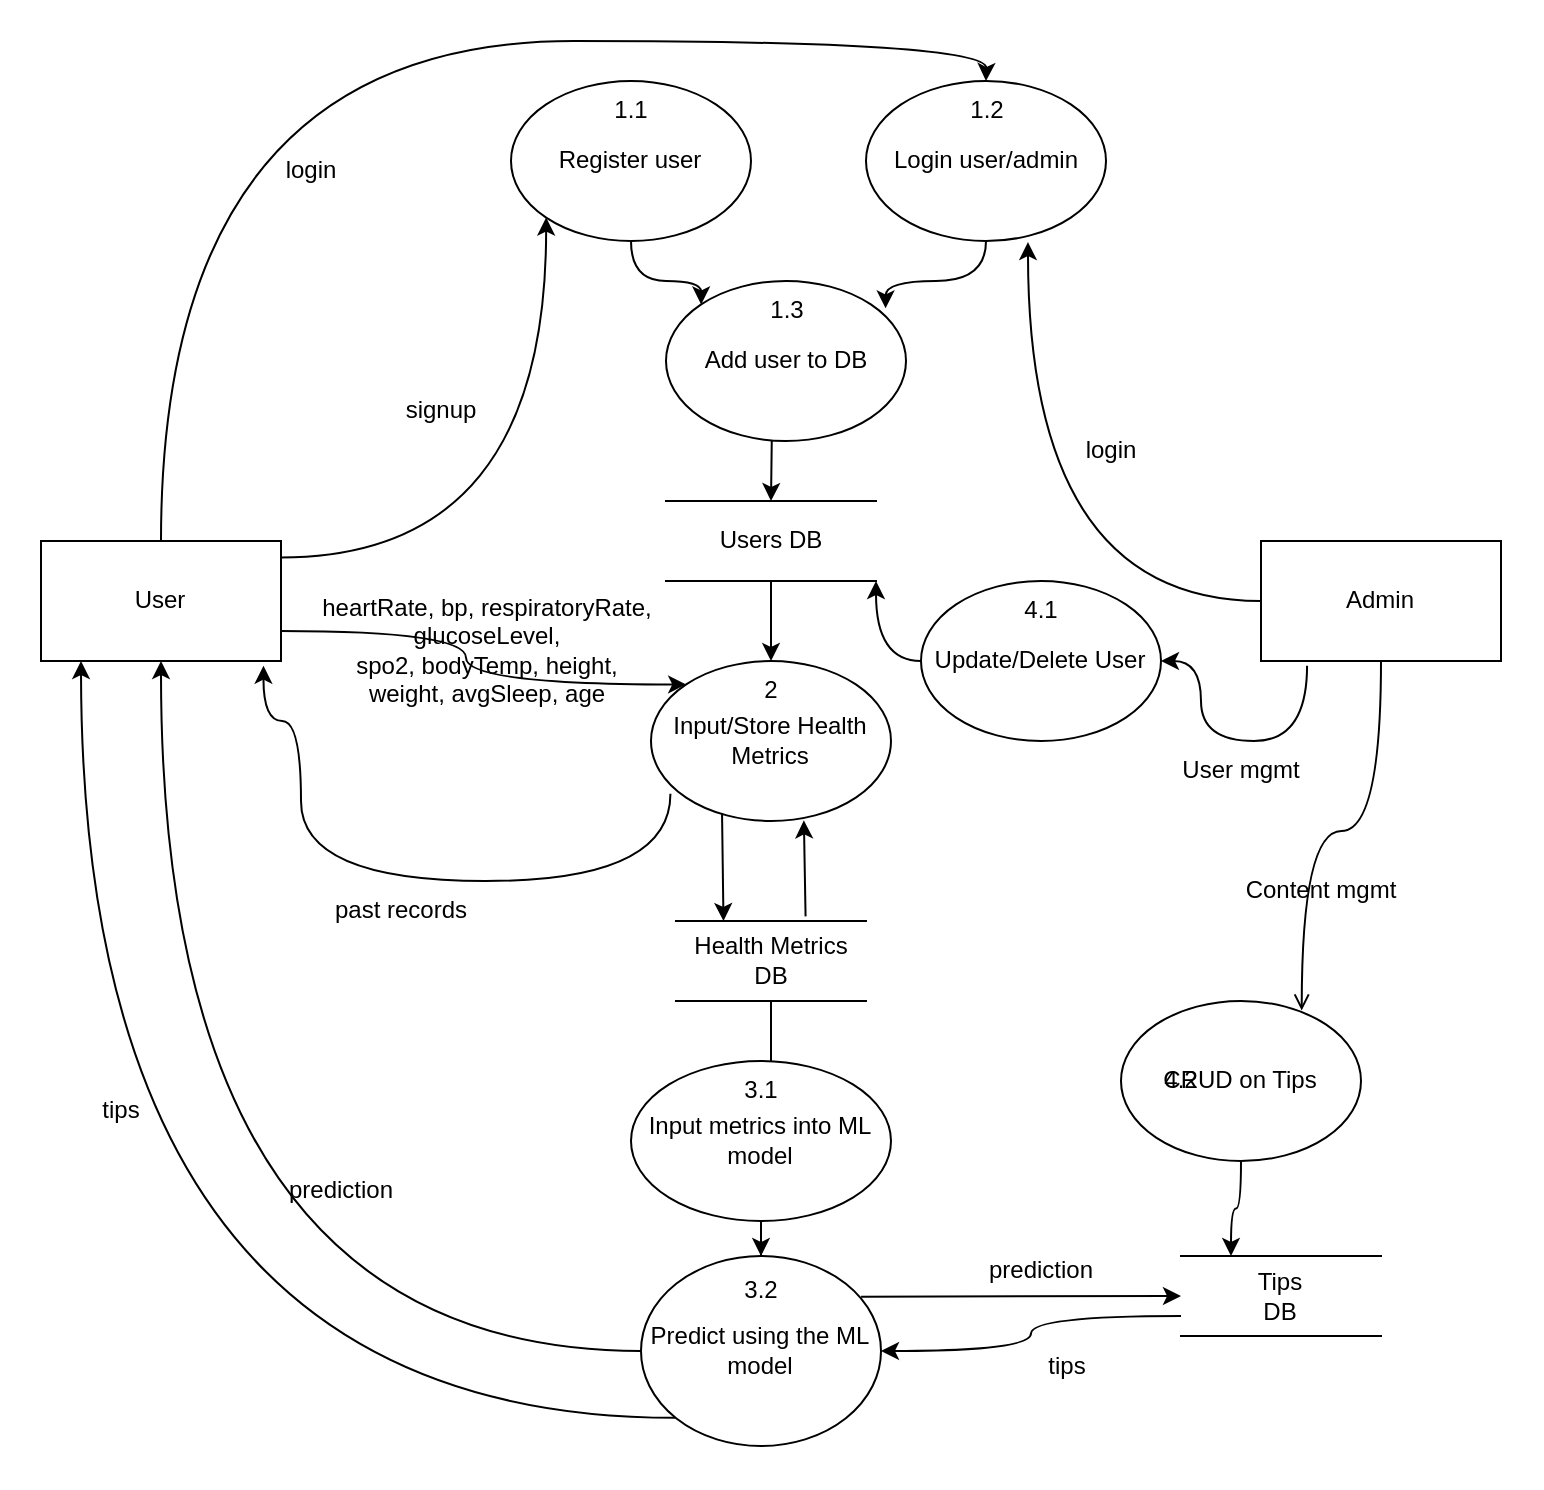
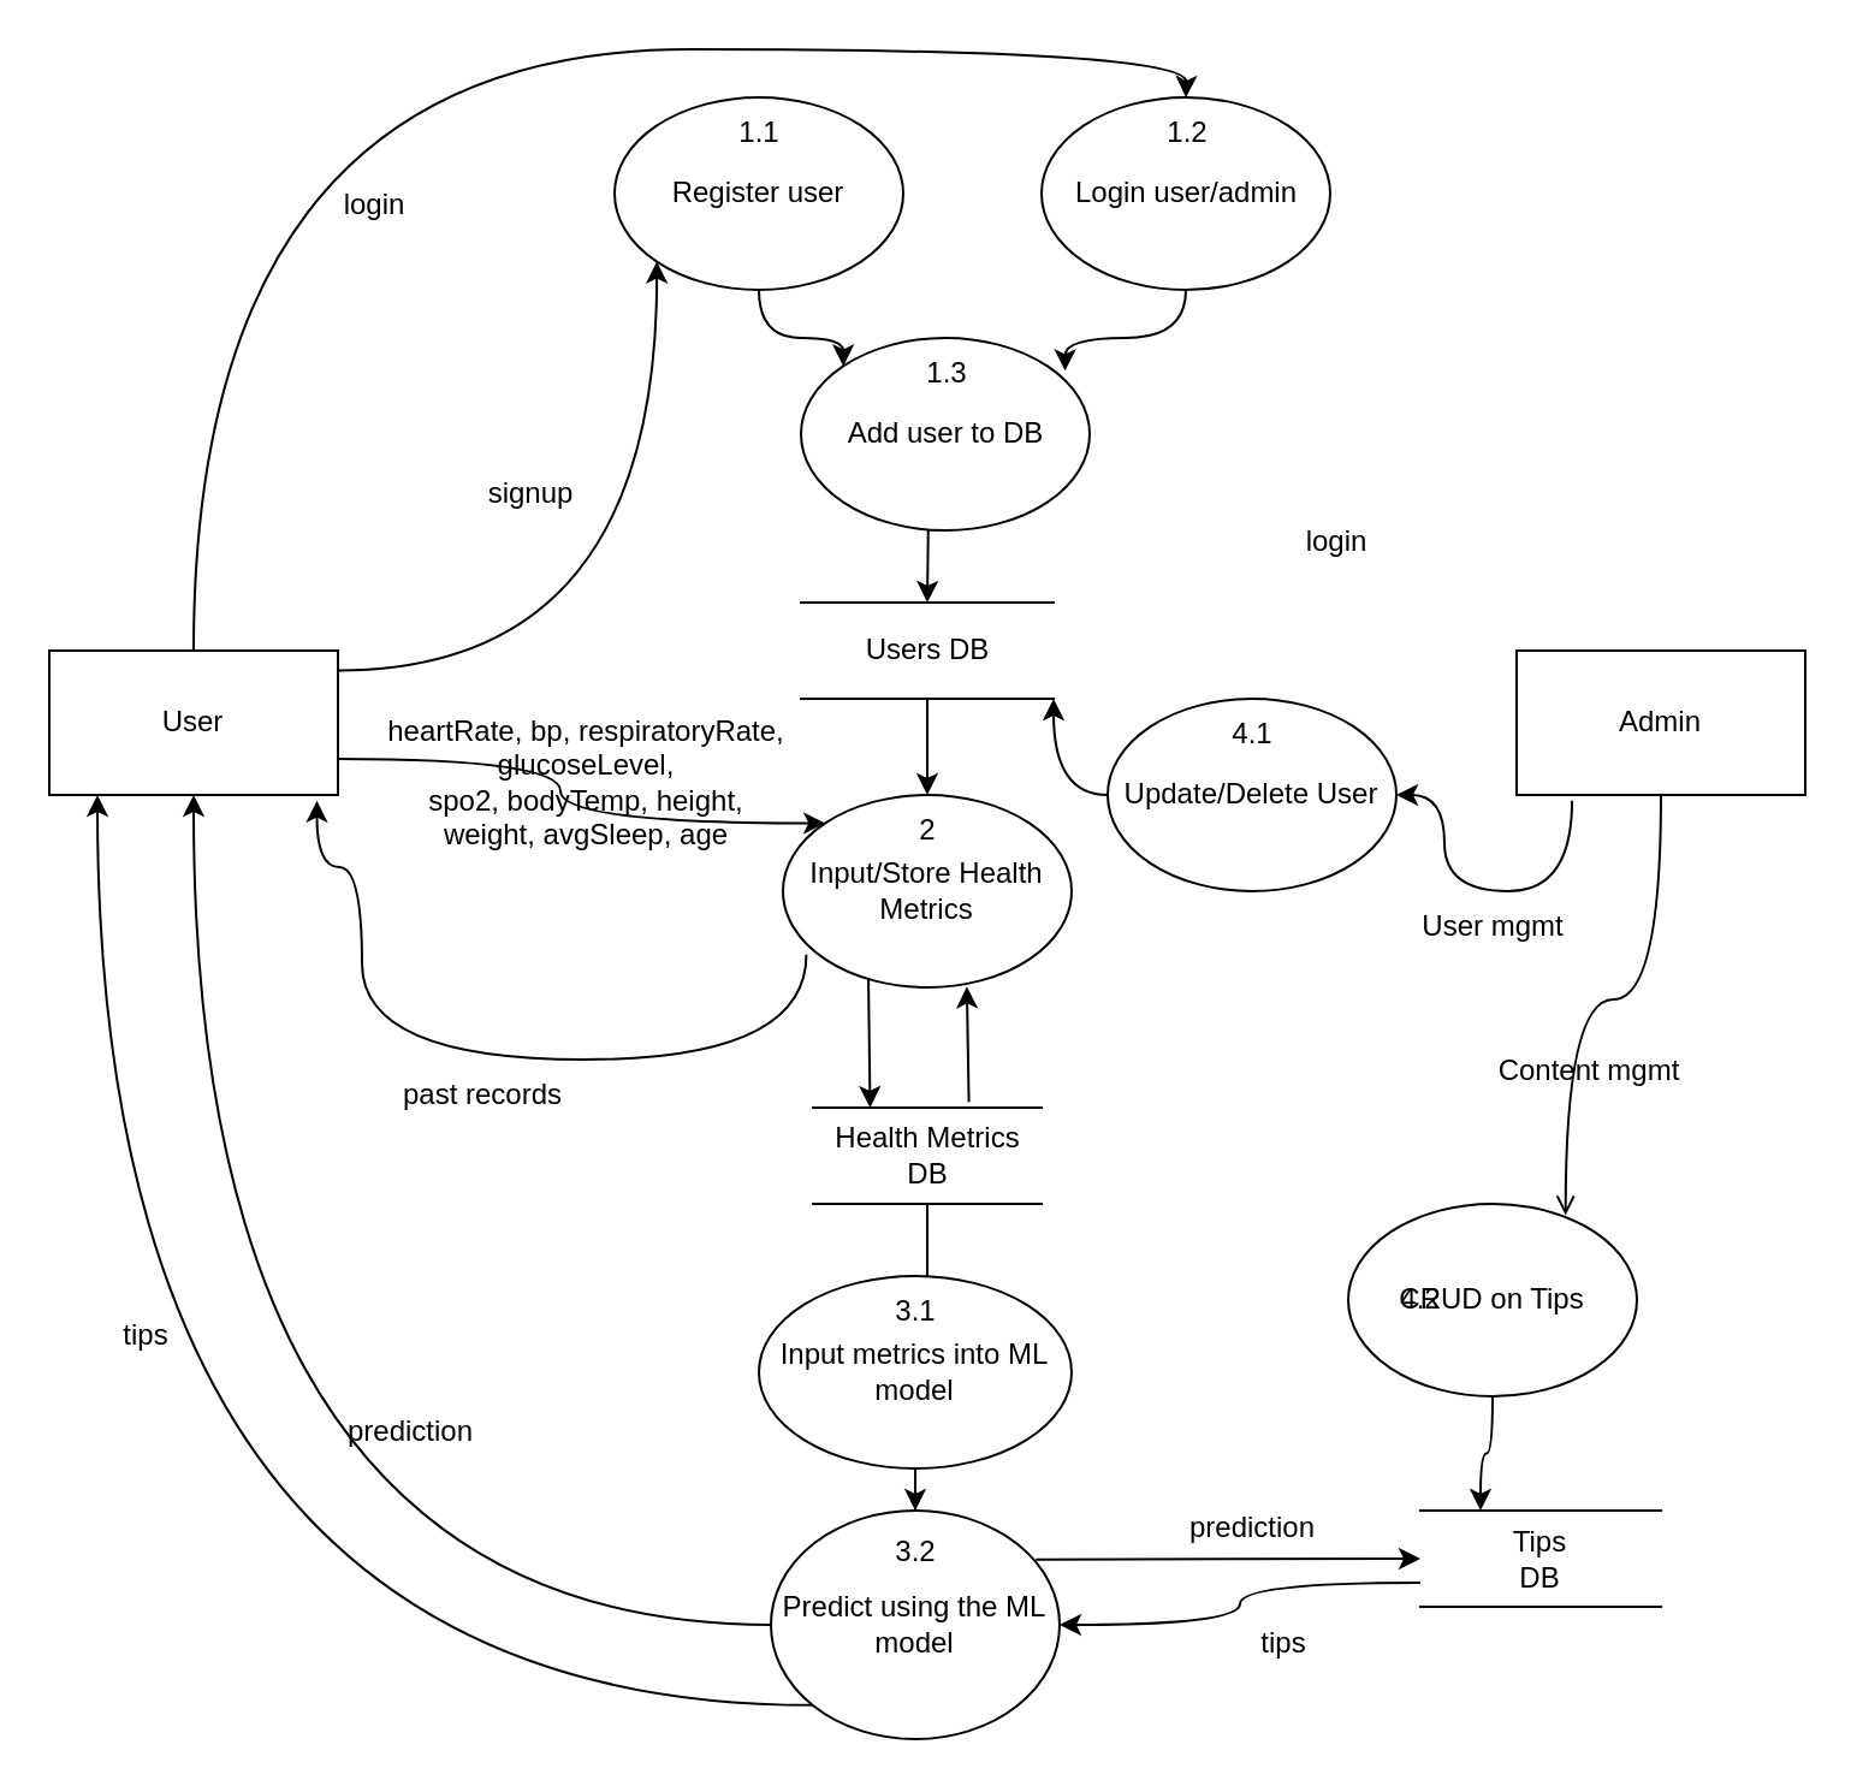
  <mxCell id="0" />
  <mxCell id="1" parent="0" />
  <mxCell id="2" style="edgeStyle=orthogonalEdgeStyle;rounded=0;orthogonalLoop=1;jettySize=auto;html=1;entryX=0;entryY=1;entryDx=0;entryDy=0;curved=1;exitX=1;exitY=0.137;exitDx=0;exitDy=0;exitPerimeter=0;" parent="1" source="4" target="26" edge="1"><mxGeometry relative="1" as="geometry"><mxPoint x="325" y="130" as="targetPoint" /></mxGeometry></mxCell>
  <mxCell id="3" style="edgeStyle=orthogonalEdgeStyle;rounded=0;orthogonalLoop=1;jettySize=auto;html=1;curved=1;" parent="1" source="4" target="27" edge="1"><mxGeometry relative="1" as="geometry"><mxPoint x="330.04" y="150" as="targetPoint" /><Array as="points"><mxPoint x="80" y="20" /><mxPoint x="493" y="20" /></Array></mxGeometry></mxCell>
  <mxCell id="4" value="User" style="rounded=0;whiteSpace=wrap;html=1;" parent="1" vertex="1"><mxGeometry x="20" y="270" width="120" height="60" as="geometry" /></mxCell>
- <mxCell id="5" style="edgeStyle=orthogonalEdgeStyle;rounded=0;orthogonalLoop=1;jettySize=auto;html=1;entryX=0.675;entryY=1.007;entryDx=0;entryDy=0;curved=1;entryPerimeter=0;" parent="1" source="7" target="27" edge="1"><mxGeometry relative="1" as="geometry"><mxPoint x="445" y="130" as="targetPoint" /></mxGeometry></mxCell>
  <mxCell id="6" style="edgeStyle=orthogonalEdgeStyle;rounded=0;orthogonalLoop=1;jettySize=auto;html=1;curved=1;exitX=0.192;exitY=1.039;exitDx=0;exitDy=0;exitPerimeter=0;" parent="1" source="7" target="48" edge="1"><mxGeometry relative="1" as="geometry"><Array as="points"><mxPoint x="653" y="370" /><mxPoint x="600" y="370" /><mxPoint x="600" y="330" /></Array></mxGeometry></mxCell>
  <mxCell id="7" value="Admin" style="rounded=0;whiteSpace=wrap;html=1;" parent="1" vertex="1"><mxGeometry x="630" y="270" width="120" height="60" as="geometry" /></mxCell>
  <mxCell id="8" style="edgeStyle=orthogonalEdgeStyle;rounded=0;orthogonalLoop=1;jettySize=auto;html=1;entryX=0.5;entryY=0;entryDx=0;entryDy=0;" parent="1" target="12" edge="1"><mxGeometry relative="1" as="geometry"><mxPoint x="385" y="170" as="sourcePoint" /></mxGeometry></mxCell>
  <mxCell id="9" style="edgeStyle=orthogonalEdgeStyle;rounded=0;orthogonalLoop=1;jettySize=auto;html=1;exitX=0.917;exitY=0.214;exitDx=0;exitDy=0;exitPerimeter=0;curved=1;" parent="1" source="35" target="16" edge="1"><mxGeometry relative="1" as="geometry"><mxPoint x="445" y="590" as="sourcePoint" /></mxGeometry></mxCell>
  <mxCell id="10" style="edgeStyle=orthogonalEdgeStyle;rounded=0;orthogonalLoop=1;jettySize=auto;html=1;entryX=0.25;entryY=1;entryDx=0;entryDy=0;curved=1;exitX=0;exitY=1;exitDx=0;exitDy=0;" parent="1" source="35" edge="1"><mxGeometry relative="1" as="geometry"><mxPoint x="342.574" y="618.284" as="sourcePoint" /><mxPoint x="40" y="330" as="targetPoint" /></mxGeometry></mxCell>
  <mxCell id="11" style="edgeStyle=orthogonalEdgeStyle;rounded=0;orthogonalLoop=1;jettySize=auto;html=1;exitX=0.5;exitY=1;exitDx=0;exitDy=0;entryX=0.5;entryY=0;entryDx=0;entryDy=0;" parent="1" source="12" target="30" edge="1"><mxGeometry relative="1" as="geometry"><mxPoint x="385" y="330" as="targetPoint" /></mxGeometry></mxCell>
  <mxCell id="12" value="Users DB" style="shape=partialRectangle;whiteSpace=wrap;html=1;left=0;right=0;fillColor=none;" parent="1" vertex="1"><mxGeometry x="332.5" y="250" width="105" height="40" as="geometry" /></mxCell>
  <mxCell id="13" style="edgeStyle=orthogonalEdgeStyle;rounded=0;orthogonalLoop=1;jettySize=auto;html=1;entryX=0.5;entryY=0;entryDx=0;entryDy=0;" parent="1" source="14" edge="1"><mxGeometry relative="1" as="geometry"><mxPoint x="385" y="550" as="targetPoint" /></mxGeometry></mxCell>
  <mxCell id="14" value="Health Metrics&lt;div&gt;DB&lt;/div&gt;" style="shape=partialRectangle;whiteSpace=wrap;html=1;left=0;right=0;fillColor=none;" parent="1" vertex="1"><mxGeometry x="337.5" y="460" width="95" height="40" as="geometry" /></mxCell>
  <mxCell id="15" style="edgeStyle=orthogonalEdgeStyle;rounded=0;orthogonalLoop=1;jettySize=auto;html=1;curved=1;exitX=0;exitY=0.75;exitDx=0;exitDy=0;" parent="1" source="16" target="35" edge="1"><mxGeometry relative="1" as="geometry"><mxPoint x="450" y="590" as="targetPoint" /></mxGeometry></mxCell>
  <mxCell id="16" value="Tips&lt;br&gt;&lt;div&gt;DB&lt;/div&gt;" style="shape=partialRectangle;whiteSpace=wrap;html=1;left=0;right=0;fillColor=none;" parent="1" vertex="1"><mxGeometry x="590" y="627.5" width="100" height="40" as="geometry" /></mxCell>
  <mxCell id="17" value="signup" style="text;html=1;align=center;verticalAlign=middle;resizable=0;points=[];autosize=1;strokeColor=none;fillColor=none;" parent="1" vertex="1"><mxGeometry x="190" y="190" width="60" height="30" as="geometry" /></mxCell>
  <mxCell id="18" value="login" style="text;html=1;align=center;verticalAlign=middle;resizable=0;points=[];autosize=1;strokeColor=none;fillColor=none;" parent="1" vertex="1"><mxGeometry x="530" y="210" width="50" height="30" as="geometry" /></mxCell>
  <mxCell id="19" style="edgeStyle=orthogonalEdgeStyle;rounded=0;orthogonalLoop=1;jettySize=auto;html=1;entryX=0.5;entryY=1;entryDx=0;entryDy=0;curved=1;" parent="1" source="35" target="4" edge="1"><mxGeometry relative="1" as="geometry"><mxPoint x="325" y="590" as="sourcePoint" /></mxGeometry></mxCell>
  <mxCell id="20" value="prediction" style="text;html=1;align=center;verticalAlign=middle;resizable=0;points=[];autosize=1;strokeColor=none;fillColor=none;" parent="1" vertex="1"><mxGeometry x="130" y="580" width="80" height="30" as="geometry" /></mxCell>
  <mxCell id="21" value="tips" style="text;html=1;align=center;verticalAlign=middle;resizable=0;points=[];autosize=1;strokeColor=none;fillColor=none;" parent="1" vertex="1"><mxGeometry x="40" y="540" width="40" height="30" as="geometry" /></mxCell>
  <mxCell id="22" style="edgeStyle=orthogonalEdgeStyle;rounded=0;orthogonalLoop=1;jettySize=auto;html=1;entryX=0;entryY=0;entryDx=0;entryDy=0;curved=1;exitX=1;exitY=0.75;exitDx=0;exitDy=0;" parent="1" source="4" target="30" edge="1"><mxGeometry relative="1" as="geometry"><mxPoint x="326.44" y="386.16" as="targetPoint" /></mxGeometry></mxCell>
  <mxCell id="23" value="heartRate, bp, respiratoryRate,&lt;div&gt;&lt;span style=&quot;background-color: initial;&quot;&gt;&amp;nbsp;glucoseLevel,&amp;nbsp;&lt;/span&gt;&lt;div&gt;&lt;div&gt;spo2, bodyTemp, height,&lt;/div&gt;&lt;div&gt;&lt;span style=&quot;background-color: initial;&quot;&gt;weight, avgSleep, age&lt;/span&gt;&lt;/div&gt;&lt;/div&gt;&lt;/div&gt;" style="text;html=1;align=center;verticalAlign=middle;resizable=0;points=[];autosize=1;strokeColor=none;fillColor=none;" parent="1" vertex="1"><mxGeometry x="147.5" y="290" width="190" height="70" as="geometry" /></mxCell>
  <mxCell id="24" value="login" style="text;html=1;align=center;verticalAlign=middle;resizable=0;points=[];autosize=1;strokeColor=none;fillColor=none;" parent="1" vertex="1"><mxGeometry x="130" width="50" height="30" as="geometry" y="70" /></mxCell>
  <mxCell id="25" style="edgeStyle=orthogonalEdgeStyle;rounded=0;orthogonalLoop=1;jettySize=auto;html=1;entryX=0;entryY=0;entryDx=0;entryDy=0;curved=1;" parent="1" source="26" target="28" edge="1"><mxGeometry relative="1" as="geometry" /></mxCell>
  <mxCell id="26" value="Register user" style="ellipse;whiteSpace=wrap;html=1;" parent="1" vertex="1"><mxGeometry x="255" y="40" width="120" height="80" as="geometry" /></mxCell>
  <mxCell id="27" value="Login user/admin" style="ellipse;whiteSpace=wrap;html=1;" parent="1" vertex="1"><mxGeometry x="432.5" y="40" width="120" height="80" as="geometry" /></mxCell>
  <mxCell id="28" value="Add user to DB" style="ellipse;whiteSpace=wrap;html=1;" parent="1" vertex="1"><mxGeometry x="332.5" y="140" width="120" height="80" as="geometry" /></mxCell>
  <mxCell id="29" style="edgeStyle=orthogonalEdgeStyle;rounded=0;orthogonalLoop=1;jettySize=auto;html=1;entryX=0.915;entryY=0.171;entryDx=0;entryDy=0;entryPerimeter=0;curved=1;" parent="1" source="27" target="28" edge="1"><mxGeometry relative="1" as="geometry" /></mxCell>
  <mxCell id="30" value="Input/Store Health Metrics" style="ellipse;whiteSpace=wrap;html=1;" parent="1" vertex="1"><mxGeometry x="325" y="330" width="120" height="80" as="geometry" /></mxCell>
  <mxCell id="31" style="edgeStyle=orthogonalEdgeStyle;rounded=0;orthogonalLoop=1;jettySize=auto;html=1;entryX=0.25;entryY=0;entryDx=0;entryDy=0;curved=1;" parent="1" source="32" target="16" edge="1"><mxGeometry relative="1" as="geometry" /></mxCell>
  <mxCell id="32" value="CRUD on Tips" style="ellipse;whiteSpace=wrap;html=1;" parent="1" vertex="1"><mxGeometry x="560" y="500" width="120" height="80" as="geometry" /></mxCell>
  <mxCell id="33" style="edgeStyle=orthogonalEdgeStyle;rounded=0;orthogonalLoop=1;jettySize=auto;html=1;entryX=0.5;entryY=0;entryDx=0;entryDy=0;" parent="1" source="34" target="35" edge="1"><mxGeometry relative="1" as="geometry" /></mxCell>
  <mxCell id="34" value="Input metrics into ML model" style="ellipse;whiteSpace=wrap;html=1;" parent="1" vertex="1"><mxGeometry x="315" y="530" width="130" height="80" as="geometry" /></mxCell>
  <mxCell id="35" value="Predict using the ML model" style="ellipse;whiteSpace=wrap;html=1;" parent="1" vertex="1"><mxGeometry x="320" y="627.5" width="120" height="95" as="geometry" /></mxCell>
  <mxCell id="36" value="prediction" style="text;html=1;align=center;verticalAlign=middle;resizable=0;points=[];autosize=1;strokeColor=none;fillColor=none;" parent="1" vertex="1"><mxGeometry x="480" y="620" width="80" height="30" as="geometry" /></mxCell>
  <mxCell id="37" value="tips" style="text;html=1;align=center;verticalAlign=middle;resizable=0;points=[];autosize=1;strokeColor=none;fillColor=none;" parent="1" vertex="1"><mxGeometry x="512.5" y="667.5" width="40" height="30" as="geometry" /></mxCell>
  <mxCell id="38" value="1.1" style="text;html=1;align=center;verticalAlign=middle;resizable=0;points=[];autosize=1;strokeColor=none;fillColor=none;" parent="1" vertex="1"><mxGeometry x="295" y="40" width="40" height="30" as="geometry" /></mxCell>
  <mxCell id="39" value="1.2" style="text;html=1;align=center;verticalAlign=middle;resizable=0;points=[];autosize=1;strokeColor=none;fillColor=none;" parent="1" vertex="1"><mxGeometry x="472.5" y="40" width="40" height="30" as="geometry" /></mxCell>
  <mxCell id="40" value="1.3" style="text;html=1;align=center;verticalAlign=middle;resizable=0;points=[];autosize=1;strokeColor=none;fillColor=none;" parent="1" vertex="1"><mxGeometry x="372.5" y="140" width="40" height="30" as="geometry" /></mxCell>
  <mxCell id="41" value="2" style="text;html=1;align=center;verticalAlign=middle;resizable=0;points=[];autosize=1;strokeColor=none;fillColor=none;" parent="1" vertex="1"><mxGeometry x="370" y="330" width="30" height="30" as="geometry" /></mxCell>
  <mxCell id="42" value="3.1" style="text;html=1;align=center;verticalAlign=middle;resizable=0;points=[];autosize=1;strokeColor=none;fillColor=none;" parent="1" vertex="1"><mxGeometry x="360" y="530" width="40" height="30" as="geometry" /></mxCell>
  <mxCell id="43" value="3.2" style="text;html=1;align=center;verticalAlign=middle;resizable=0;points=[];autosize=1;strokeColor=none;fillColor=none;" parent="1" vertex="1"><mxGeometry x="360" y="630" width="40" height="30" as="geometry" /></mxCell>
  <mxCell id="44" style="edgeStyle=orthogonalEdgeStyle;rounded=0;orthogonalLoop=1;jettySize=auto;html=1;entryX=0.753;entryY=0.06;entryDx=0;entryDy=0;entryPerimeter=0;curved=1;endArrow=open;" parent="1" source="7" target="32" edge="1"><mxGeometry relative="1" as="geometry" /></mxCell>
  <mxCell id="45" value="Content mgmt" style="text;html=1;align=center;verticalAlign=middle;resizable=0;points=[];autosize=1;strokeColor=none;fillColor=none;" parent="1" vertex="1"><mxGeometry x="610" y="430" width="100" height="30" as="geometry" /></mxCell>
  <mxCell id="46" value="4.2" style="text;html=1;align=center;verticalAlign=middle;resizable=0;points=[];autosize=1;strokeColor=none;fillColor=none;" parent="1" vertex="1"><mxGeometry x="570" y="525" width="40" height="30" as="geometry" /></mxCell>
  <mxCell id="47" style="edgeStyle=orthogonalEdgeStyle;rounded=0;orthogonalLoop=1;jettySize=auto;html=1;entryX=1;entryY=1;entryDx=0;entryDy=0;curved=1;" parent="1" source="48" target="12" edge="1"><mxGeometry relative="1" as="geometry" /></mxCell>
  <mxCell id="48" value="Update/Delete User" style="ellipse;whiteSpace=wrap;html=1;" parent="1" vertex="1"><mxGeometry x="460" y="290" width="120" height="80" as="geometry" /></mxCell>
  <mxCell id="49" value="User mgmt" style="text;html=1;align=center;verticalAlign=middle;resizable=0;points=[];autosize=1;strokeColor=none;fillColor=none;" parent="1" vertex="1"><mxGeometry x="580" y="370" width="80" height="30" as="geometry" /></mxCell>
  <mxCell id="50" value="4.1" style="text;html=1;align=center;verticalAlign=middle;resizable=0;points=[];autosize=1;strokeColor=none;fillColor=none;" parent="1" vertex="1"><mxGeometry x="500" y="290" width="40" height="30" as="geometry" /></mxCell>
  <mxCell id="51" value="" style="endArrow=classic;html=1;rounded=0;exitX=0.296;exitY=0.951;exitDx=0;exitDy=0;exitPerimeter=0;entryX=0.25;entryY=0;entryDx=0;entryDy=0;" parent="1" source="30" target="14" edge="1"><mxGeometry width="50" height="50" relative="1" as="geometry"><mxPoint x="350" y="440" as="sourcePoint" /><mxPoint x="400" y="390" as="targetPoint" /></mxGeometry></mxCell>
  <mxCell id="52" value="" style="endArrow=classic;html=1;rounded=0;exitX=0.682;exitY=-0.058;exitDx=0;exitDy=0;entryX=0.637;entryY=0.996;entryDx=0;entryDy=0;entryPerimeter=0;exitPerimeter=0;" parent="1" source="14" target="30" edge="1"><mxGeometry width="50" height="50" relative="1" as="geometry"><mxPoint x="371" y="416" as="sourcePoint" /><mxPoint x="371" y="470" as="targetPoint" /></mxGeometry></mxCell>
  <mxCell id="53" style="edgeStyle=orthogonalEdgeStyle;rounded=0;orthogonalLoop=1;jettySize=auto;html=1;entryX=0.927;entryY=1.039;entryDx=0;entryDy=0;entryPerimeter=0;curved=1;exitX=0.081;exitY=0.829;exitDx=0;exitDy=0;exitPerimeter=0;" parent="1" source="30" target="4" edge="1"><mxGeometry relative="1" as="geometry"><Array as="points"><mxPoint x="335" y="440" /><mxPoint x="150" y="440" /><mxPoint x="150" y="360" /><mxPoint x="131" y="360" /></Array></mxGeometry></mxCell>
  <mxCell id="54" value="past records" style="text;html=1;align=center;verticalAlign=middle;resizable=0;points=[];autosize=1;strokeColor=none;fillColor=none;" parent="1" vertex="1"><mxGeometry x="155" y="440" width="90" height="30" as="geometry" /></mxCell>
